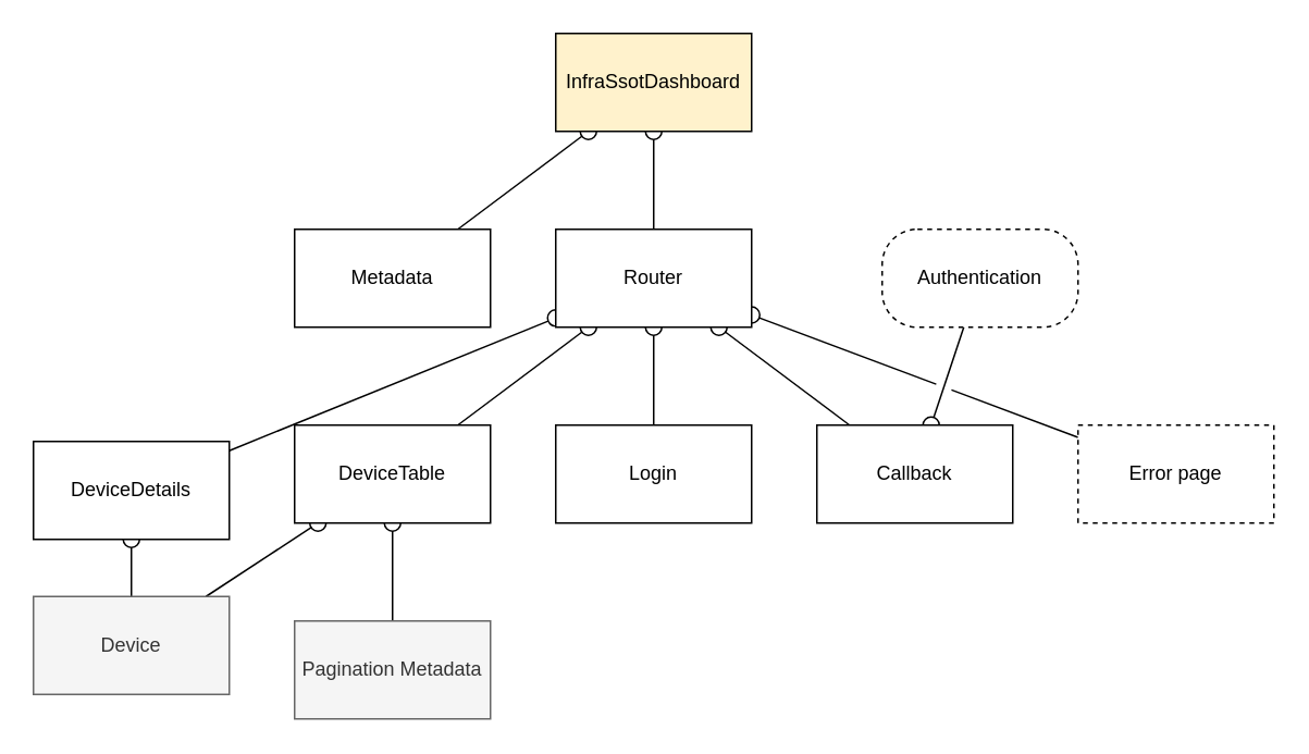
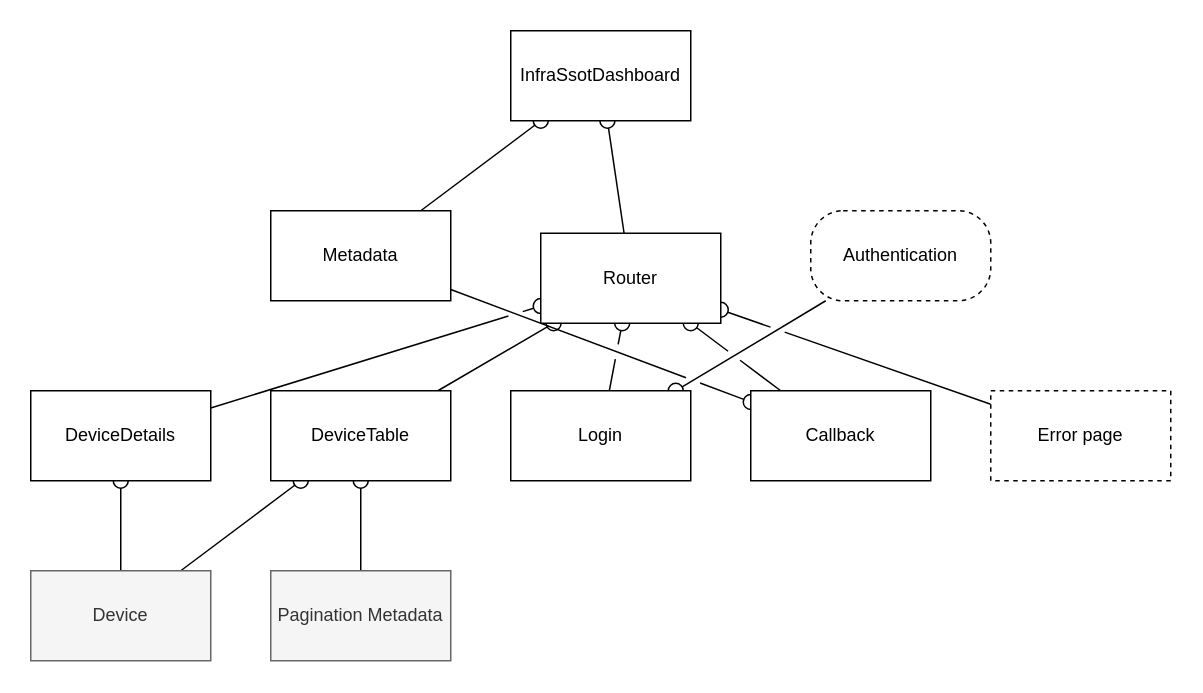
  <mxCell id="0" />
  <mxCell id="1" parent="0" />
- <mxCell id="3" value="" style="rounded=0;orthogonalLoop=1;jettySize=auto;html=1;endArrow=none;endFill=0;startArrow=oval;startFill=0;startSize=10;jumpStyle=gap;jumpSize=10;" parent="1" source="20" target="24" edge="1"><mxGeometry relative="1" as="geometry" /></mxCell>
+ <mxCell id="2" style="rounded=0;orthogonalLoop=1;jettySize=auto;html=1;endArrow=none;endFill=0;startSize=10;startArrow=oval;startFill=0;jumpStyle=gap;jumpSize=10;" parent="1" source="19" target="24" edge="1"><mxGeometry relative="1" as="geometry" /></mxCell>
+ <mxCell id="3" value="" style="rounded=0;orthogonalLoop=1;jettySize=auto;html=1;endArrow=none;endFill=0;startArrow=oval;startFill=0;startSize=10;jumpStyle=gap;jumpSize=10;" parent="1" source="20" target="15" edge="1"><mxGeometry relative="1" as="geometry" /></mxCell>
  <mxCell id="4" value="" style="rounded=0;orthogonalLoop=1;jettySize=auto;html=1;endArrow=none;endFill=0;startArrow=oval;startFill=0;startSize=10;jumpStyle=gap;jumpSize=10;" parent="1" source="14" target="15" edge="1"><mxGeometry relative="1" as="geometry" /></mxCell>
  <mxCell id="5" value="" style="rounded=0;orthogonalLoop=1;jettySize=auto;html=1;endArrow=none;endFill=0;startArrow=oval;startFill=0;startSize=10;jumpStyle=gap;jumpSize=10;" parent="1" source="14" target="16" edge="1"><mxGeometry relative="1" as="geometry" /></mxCell>
  <mxCell id="6" value="" style="rounded=0;orthogonalLoop=1;jettySize=auto;html=1;endArrow=none;endFill=0;startArrow=oval;startFill=0;startSize=10;jumpStyle=gap;jumpSize=10;" parent="1" source="16" target="17" edge="1"><mxGeometry relative="1" as="geometry" /></mxCell>
  <mxCell id="7" value="" style="rounded=0;orthogonalLoop=1;jettySize=auto;html=1;endArrow=none;endFill=0;startArrow=oval;startFill=0;startSize=10;jumpStyle=gap;jumpSize=10;" parent="1" source="16" target="18" edge="1"><mxGeometry relative="1" as="geometry" /></mxCell>
  <mxCell id="8" value="" style="rounded=0;orthogonalLoop=1;jettySize=auto;html=1;endArrow=none;endFill=0;startArrow=oval;startFill=0;startSize=10;jumpStyle=gap;jumpSize=10;" parent="1" source="16" target="19" edge="1"><mxGeometry relative="1" as="geometry" /></mxCell>
  <mxCell id="9" value="" style="rounded=0;orthogonalLoop=1;jettySize=auto;html=1;endArrow=none;endFill=0;startArrow=oval;startFill=0;startSize=10;jumpStyle=gap;jumpSize=10;" parent="1" source="16" target="20" edge="1"><mxGeometry relative="1" as="geometry" /></mxCell>
  <mxCell id="10" value="" style="rounded=0;orthogonalLoop=1;jettySize=auto;html=1;endArrow=none;endFill=0;startArrow=oval;startFill=0;startSize=10;jumpStyle=gap;jumpSize=10;" parent="1" source="16" target="21" edge="1"><mxGeometry relative="1" as="geometry" /></mxCell>
  <mxCell id="11" value="" style="rounded=0;orthogonalLoop=1;jettySize=auto;html=1;endArrow=none;endFill=0;startArrow=oval;startFill=0;startSize=10;jumpStyle=gap;jumpSize=10;" parent="1" source="17" target="22" edge="1"><mxGeometry relative="1" as="geometry" /></mxCell>
  <mxCell id="12" style="rounded=0;orthogonalLoop=1;jettySize=auto;html=1;endArrow=none;endFill=0;startArrow=oval;startFill=0;startSize=10;jumpStyle=gap;jumpSize=10;" parent="1" source="18" target="22" edge="1"><mxGeometry relative="1" as="geometry" /></mxCell>
  <mxCell id="13" style="rounded=0;orthogonalLoop=1;jettySize=auto;html=1;endArrow=none;endFill=0;startArrow=oval;startFill=0;startSize=10;jumpStyle=gap;jumpSize=10;" parent="1" source="18" target="23" edge="1"><mxGeometry relative="1" as="geometry" /></mxCell>
- <mxCell id="14" value="InfraSsotDashboard" style="rounded=0;whiteSpace=wrap;html=1;fillColor=#fff2cc;" parent="1" vertex="1"><mxGeometry x="340" y="20" width="120" height="60" as="geometry" /></mxCell>
+ <mxCell id="14" value="InfraSsotDashboard" style="rounded=0;whiteSpace=wrap;html=1;" parent="1" vertex="1"><mxGeometry x="340" y="20" width="120" height="60" as="geometry" /></mxCell>
  <mxCell id="15" value="Metadata" style="rounded=0;whiteSpace=wrap;html=1;" parent="1" vertex="1"><mxGeometry x="180" y="140" width="120" height="60" as="geometry" /></mxCell>
- <mxCell id="16" value="Router" style="whiteSpace=wrap;html=1;rounded=0;" parent="1" vertex="1"><mxGeometry x="340" y="140" width="120" height="60" as="geometry" /></mxCell>
- <mxCell id="17" value="DeviceDetails" style="whiteSpace=wrap;html=1;rounded=0;" parent="1" vertex="1"><mxGeometry x="20" y="270" width="120" height="60" as="geometry" /></mxCell>
+ <mxCell id="16" value="Router" style="whiteSpace=wrap;html=1;rounded=0;" parent="1" vertex="1"><mxGeometry x="360" y="155" width="120" height="60" as="geometry" /></mxCell>
+ <mxCell id="17" value="DeviceDetails" style="whiteSpace=wrap;html=1;rounded=0;" parent="1" vertex="1"><mxGeometry x="20" y="260" width="120" height="60" as="geometry" /></mxCell>
  <mxCell id="18" value="DeviceTable" style="whiteSpace=wrap;html=1;rounded=0;" parent="1" vertex="1"><mxGeometry x="180" y="260" width="120" height="60" as="geometry" /></mxCell>
  <mxCell id="19" value="Login" style="whiteSpace=wrap;html=1;rounded=0;" parent="1" vertex="1"><mxGeometry x="340" y="260" width="120" height="60" as="geometry" /></mxCell>
  <mxCell id="20" value="Callback" style="whiteSpace=wrap;html=1;rounded=0;" parent="1" vertex="1"><mxGeometry x="500" y="260" width="120" height="60" as="geometry" /></mxCell>
  <mxCell id="21" value="Error page" style="whiteSpace=wrap;html=1;rounded=0;dashed=1;" parent="1" vertex="1"><mxGeometry x="660" y="260" width="120" height="60" as="geometry" /></mxCell>
- <mxCell id="22" value="Device" style="whiteSpace=wrap;html=1;rounded=0;fillColor=#f5f5f5;fontColor=#333333;strokeColor=#666666;" parent="1" vertex="1"><mxGeometry x="20" y="365" width="120" height="60" as="geometry" /></mxCell>
+ <mxCell id="22" value="Device" style="whiteSpace=wrap;html=1;rounded=0;fillColor=#f5f5f5;fontColor=#333333;strokeColor=#666666;" parent="1" vertex="1"><mxGeometry x="20" y="380" width="120" height="60" as="geometry" /></mxCell>
  <mxCell id="23" value="Pagination Metadata" style="whiteSpace=wrap;html=1;rounded=0;fillColor=#f5f5f5;fontColor=#333333;strokeColor=#666666;" parent="1" vertex="1"><mxGeometry x="180" y="380" width="120" height="60" as="geometry" /></mxCell>
  <mxCell id="24" value="Authentication" style="whiteSpace=wrap;html=1;rounded=1;arcSize=36;dashed=1;" parent="1" vertex="1"><mxGeometry x="540" y="140" width="120" height="60" as="geometry" /></mxCell>
